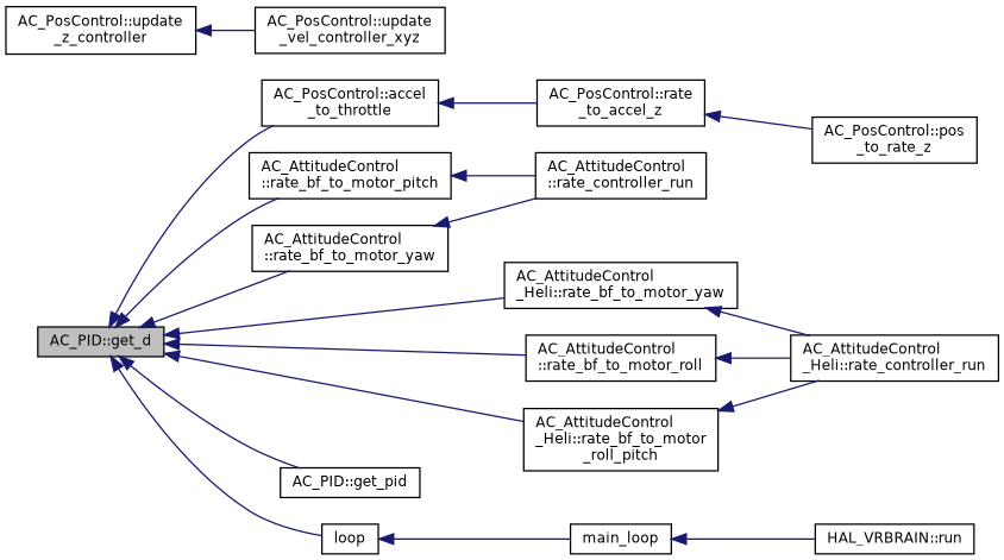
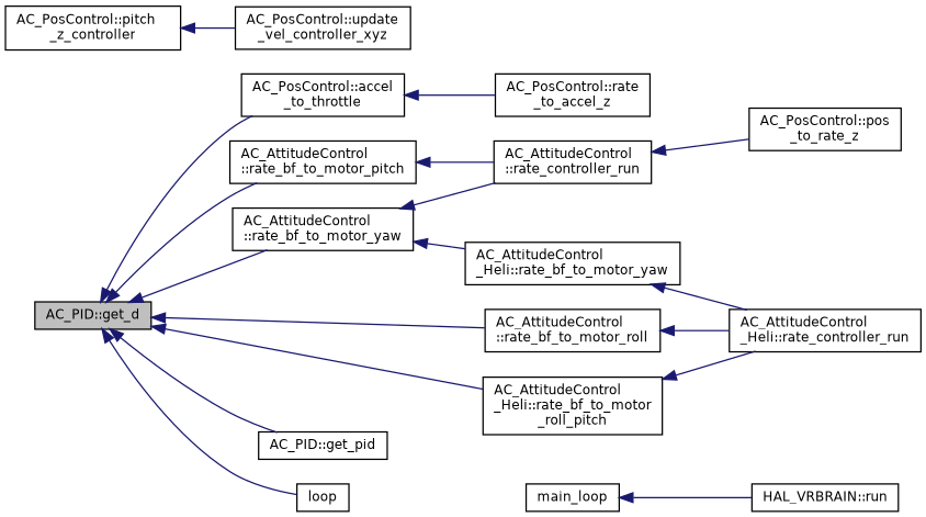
  digraph {
    rankdir=LR
    node [color=black fillcolor=white fontname=Helvetica fontsize=10 shape=record style=filled]
    edge [color=midnightblue dir=back fontname=Helvetica fontsize=10 labelfontname=Helvetica labelfontsize=10 style=solid]
    n1 [fillcolor=grey75 fontcolor=black height=0.2 label="AC_PID::get_d" width=0.4]
    n2 [height=0.2 label="AC_PosControl::accel\l_to_throttle" width=0.4]
    n3 [height=0.2 label="AC_PID::get_pid" width=0.4]
    n4 [height=0.2 label=loop width=0.4]
    n5 [height=0.2 label="AC_AttitudeControl\l::rate_bf_to_motor_pitch" width=0.4]
    n6 [height=0.2 label="AC_AttitudeControl\l::rate_bf_to_motor_roll" width=0.4]
    n7 [height=0.2 label="AC_AttitudeControl\l_Heli::rate_bf_to_motor\l_roll_pitch" width=0.4]
    n8 [height=0.2 label="AC_AttitudeControl\l_Heli::rate_bf_to_motor_yaw" width=0.4]
    n9 [height=0.2 label="AC_AttitudeControl\l::rate_bf_to_motor_yaw" width=0.4]
    n10 [height=0.2 label="AC_PosControl::rate\l_to_accel_z" width=0.4]
    n11 [height=0.2 label=main_loop width=0.4]
    n12 [height=0.2 label="AC_AttitudeControl\l::rate_controller_run" width=0.4]
    n13 [height=0.2 label="AC_AttitudeControl\l_Heli::rate_controller_run" width=0.4]
    n14 [height=0.2 label="AC_PosControl::pos\l_to_rate_z" width=0.4]
-   n15 [height=0.2 label="AC_PosControl::update\l_z_controller" width=0.4]
+   n15 [height=0.2 label="AC_PosControl::pitch\l_z_controller" width=0.4]
    n16 [height=0.2 label="AC_PosControl::update\l_vel_controller_xyz" width=0.4]
    n17 [height=0.2 label="HAL_VRBRAIN::run" width=0.4]
    n1 -> n2
    n1 -> n3
    n1 -> n4
    n1 -> n5
    n1 -> n6
    n1 -> n7
-   n1 -> n8
+   n9 -> n8
    n1 -> n9
    n2 -> n10
-   n4 -> n11
    n5 -> n12
    n6 -> n13
    n7 -> n13
    n8 -> n13
    n9 -> n12
-   n10 -> n14
+   n12 -> n14
    n11 -> n17
    n15 -> n16
  }
